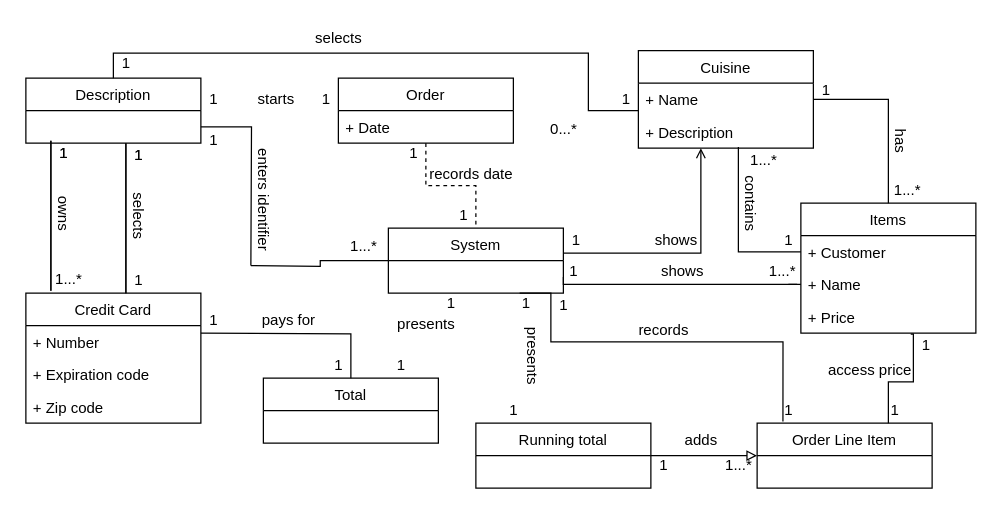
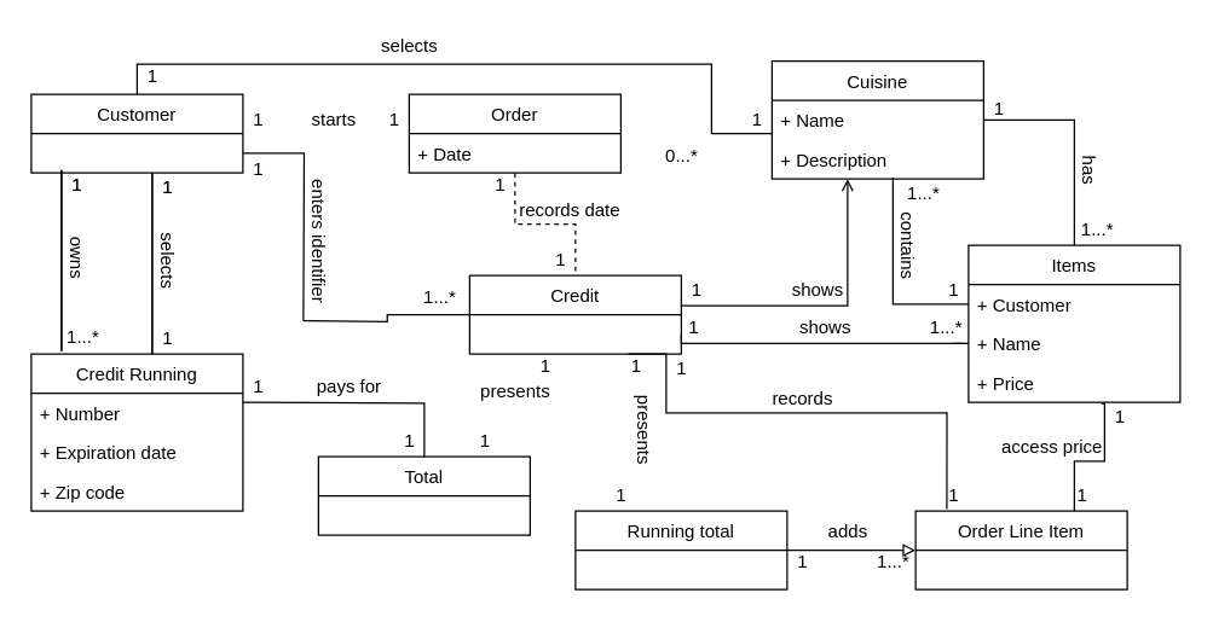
  <mxCell id="0" />
  <mxCell id="1" parent="0" />
  <mxCell id="2" style="edgeStyle=orthogonalEdgeStyle;rounded=0;orthogonalLoop=1;jettySize=auto;html=1;entryX=0.5;entryY=0;entryDx=0;entryDy=0;endArrow=none;endFill=0;" edge="1" parent="1"><mxGeometry relative="1" as="geometry"><mxPoint x="40" y="112" as="sourcePoint" /><mxPoint x="40" y="232" as="targetPoint" /></mxGeometry></mxCell>
  <mxCell id="3" style="edgeStyle=orthogonalEdgeStyle;rounded=0;orthogonalLoop=1;jettySize=auto;html=1;endArrow=none;endFill=0;entryX=0;entryY=0.846;entryDx=0;entryDy=0;entryPerimeter=0;" edge="1" parent="1" source="5" target="7"><mxGeometry relative="1" as="geometry"><mxPoint x="470" y="88" as="targetPoint" /><Array as="points"><mxPoint x="90" y="42" /><mxPoint x="470" y="42" /><mxPoint x="470" y="88" /></Array></mxGeometry></mxCell>
  <mxCell id="4" style="edgeStyle=orthogonalEdgeStyle;rounded=0;orthogonalLoop=1;jettySize=auto;html=1;exitX=1;exitY=0.75;exitDx=0;exitDy=0;endArrow=none;endFill=0;" edge="1" parent="1" source="5"><mxGeometry relative="1" as="geometry"><mxPoint x="200" y="212" as="targetPoint" /></mxGeometry></mxCell>
- <mxCell id="5" value="Description" style="swimlane;fontStyle=0;childLayout=stackLayout;horizontal=1;startSize=26;fillColor=none;horizontalStack=0;resizeParent=1;resizeParentMax=0;resizeLast=0;collapsible=1;marginBottom=0;" vertex="1" parent="1"><mxGeometry x="20" y="62" width="140" height="52" as="geometry"><mxRectangle x="100" y="60" width="90" height="26" as="alternateBounds" /></mxGeometry></mxCell>
+ <mxCell id="5" value="Customer" style="swimlane;fontStyle=0;childLayout=stackLayout;horizontal=1;startSize=26;fillColor=none;horizontalStack=0;resizeParent=1;resizeParentMax=0;resizeLast=0;collapsible=1;marginBottom=0;" vertex="1" parent="1"><mxGeometry x="20" y="62" width="140" height="52" as="geometry"><mxRectangle x="100" y="60" width="90" height="26" as="alternateBounds" /></mxGeometry></mxCell>
  <mxCell id="6" value="Cuisine" style="swimlane;fontStyle=0;childLayout=stackLayout;horizontal=1;startSize=26;fillColor=none;horizontalStack=0;resizeParent=1;resizeParentMax=0;resizeLast=0;collapsible=1;marginBottom=0;" vertex="1" parent="1"><mxGeometry x="510" y="40" width="140" height="78" as="geometry"><mxRectangle x="100" y="60" width="90" height="26" as="alternateBounds" /></mxGeometry></mxCell>
  <mxCell id="7" value="+ Name" style="text;strokeColor=none;fillColor=none;align=left;verticalAlign=top;spacingLeft=4;spacingRight=4;overflow=hidden;rotatable=0;points=[[0,0.5],[1,0.5]];portConstraint=eastwest;" vertex="1" parent="6"><mxGeometry y="26" width="140" height="26" as="geometry" /></mxCell>
  <mxCell id="8" value="+ Description" style="text;strokeColor=none;fillColor=none;align=left;verticalAlign=top;spacingLeft=4;spacingRight=4;overflow=hidden;rotatable=0;points=[[0,0.5],[1,0.5]];portConstraint=eastwest;" vertex="1" parent="6"><mxGeometry y="52" width="140" height="26" as="geometry" /></mxCell>
- <mxCell id="9" value="Credit Card" style="swimlane;fontStyle=0;childLayout=stackLayout;horizontal=1;startSize=26;fillColor=none;horizontalStack=0;resizeParent=1;resizeParentMax=0;resizeLast=0;collapsible=1;marginBottom=0;" vertex="1" parent="1"><mxGeometry x="20" y="234" width="140" height="104" as="geometry"><mxRectangle x="100" y="60" width="90" height="26" as="alternateBounds" /></mxGeometry></mxCell>
+ <mxCell id="9" value="Credit Running" style="swimlane;fontStyle=0;childLayout=stackLayout;horizontal=1;startSize=26;fillColor=none;horizontalStack=0;resizeParent=1;resizeParentMax=0;resizeLast=0;collapsible=1;marginBottom=0;" vertex="1" parent="1"><mxGeometry x="20" y="234" width="140" height="104" as="geometry"><mxRectangle x="100" y="60" width="90" height="26" as="alternateBounds" /></mxGeometry></mxCell>
  <mxCell id="10" value="+ Number" style="text;strokeColor=none;fillColor=none;align=left;verticalAlign=top;spacingLeft=4;spacingRight=4;overflow=hidden;rotatable=0;points=[[0,0.5],[1,0.5]];portConstraint=eastwest;" vertex="1" parent="9"><mxGeometry y="26" width="140" height="26" as="geometry" /></mxCell>
- <mxCell id="11" value="+ Expiration code" style="text;strokeColor=none;fillColor=none;align=left;verticalAlign=top;spacingLeft=4;spacingRight=4;overflow=hidden;rotatable=0;points=[[0,0.5],[1,0.5]];portConstraint=eastwest;" vertex="1" parent="9"><mxGeometry y="52" width="140" height="26" as="geometry" /></mxCell>
+ <mxCell id="11" value="+ Expiration date" style="text;strokeColor=none;fillColor=none;align=left;verticalAlign=top;spacingLeft=4;spacingRight=4;overflow=hidden;rotatable=0;points=[[0,0.5],[1,0.5]];portConstraint=eastwest;" vertex="1" parent="9"><mxGeometry y="52" width="140" height="26" as="geometry" /></mxCell>
  <mxCell id="12" value="+ Zip code" style="text;strokeColor=none;fillColor=none;align=left;verticalAlign=top;spacingLeft=4;spacingRight=4;overflow=hidden;rotatable=0;points=[[0,0.5],[1,0.5]];portConstraint=eastwest;" vertex="1" parent="9"><mxGeometry y="78" width="140" height="26" as="geometry" /></mxCell>
  <mxCell id="13" style="edgeStyle=orthogonalEdgeStyle;rounded=0;orthogonalLoop=1;jettySize=auto;html=1;exitX=0.75;exitY=0;exitDx=0;exitDy=0;endArrow=none;endFill=0;entryX=-0.106;entryY=0.039;entryDx=0;entryDy=0;entryPerimeter=0;" edge="1" parent="1" source="14" target="59"><mxGeometry relative="1" as="geometry"><mxPoint x="730" y="272" as="targetPoint" /><Array as="points"><mxPoint x="710" y="305" /><mxPoint x="730" y="305" /><mxPoint x="730" y="267" /></Array></mxGeometry></mxCell>
  <mxCell id="14" value="Order Line Item" style="swimlane;fontStyle=0;childLayout=stackLayout;horizontal=1;startSize=26;fillColor=none;horizontalStack=0;resizeParent=1;resizeParentMax=0;resizeLast=0;collapsible=1;marginBottom=0;" vertex="1" parent="1"><mxGeometry x="605" y="338" width="140" height="52" as="geometry"><mxRectangle x="100" y="60" width="90" height="26" as="alternateBounds" /></mxGeometry></mxCell>
  <mxCell id="15" style="edgeStyle=orthogonalEdgeStyle;rounded=0;orthogonalLoop=1;jettySize=auto;html=1;entryX=0.5;entryY=0;entryDx=0;entryDy=0;endArrow=none;endFill=0;dashed=1;" edge="1" parent="1" source="16" target="24"><mxGeometry relative="1" as="geometry" /></mxCell>
  <mxCell id="16" value="Order" style="swimlane;fontStyle=0;childLayout=stackLayout;horizontal=1;startSize=26;fillColor=none;horizontalStack=0;resizeParent=1;resizeParentMax=0;resizeLast=0;collapsible=1;marginBottom=0;" vertex="1" parent="1"><mxGeometry x="270" y="62" width="140" height="52" as="geometry"><mxRectangle x="100" y="60" width="90" height="26" as="alternateBounds" /></mxGeometry></mxCell>
  <mxCell id="17" value="+ Date" style="text;strokeColor=none;fillColor=none;align=left;verticalAlign=top;spacingLeft=4;spacingRight=4;overflow=hidden;rotatable=0;points=[[0,0.5],[1,0.5]];portConstraint=eastwest;" vertex="1" parent="16"><mxGeometry y="26" width="140" height="26" as="geometry" /></mxCell>
  <mxCell id="18" style="edgeStyle=orthogonalEdgeStyle;rounded=0;orthogonalLoop=1;jettySize=auto;html=1;exitX=1;exitY=0.5;exitDx=0;exitDy=0;entryX=0;entryY=0.5;entryDx=0;entryDy=0;endArrow=block;endFill=0;" edge="1" parent="1" source="19" target="14"><mxGeometry relative="1" as="geometry" /></mxCell>
  <mxCell id="19" value="Running total" style="swimlane;fontStyle=0;childLayout=stackLayout;horizontal=1;startSize=26;fillColor=none;horizontalStack=0;resizeParent=1;resizeParentMax=0;resizeLast=0;collapsible=1;marginBottom=0;" vertex="1" parent="1"><mxGeometry x="380" y="338" width="140" height="52" as="geometry"><mxRectangle x="100" y="60" width="90" height="26" as="alternateBounds" /></mxGeometry></mxCell>
  <mxCell id="20" style="edgeStyle=orthogonalEdgeStyle;rounded=0;orthogonalLoop=1;jettySize=auto;html=1;endArrow=open;endFill=0;" edge="1" parent="1" source="24" target="8"><mxGeometry relative="1" as="geometry"><mxPoint x="580" y="122" as="targetPoint" /><Array as="points"><mxPoint x="560" y="202" /></Array></mxGeometry></mxCell>
  <mxCell id="21" style="edgeStyle=orthogonalEdgeStyle;rounded=0;orthogonalLoop=1;jettySize=auto;html=1;exitX=0.75;exitY=1;exitDx=0;exitDy=0;entryX=0.283;entryY=0.939;entryDx=0;entryDy=0;entryPerimeter=0;endArrow=none;endFill=0;" edge="1" parent="1" source="24" target="60"><mxGeometry relative="1" as="geometry"><Array as="points"><mxPoint x="440" y="234" /><mxPoint x="440" y="273" /><mxPoint x="626" y="273" /></Array></mxGeometry></mxCell>
  <mxCell id="22" style="edgeStyle=orthogonalEdgeStyle;rounded=0;orthogonalLoop=1;jettySize=auto;html=1;exitX=1;exitY=0.75;exitDx=0;exitDy=0;endArrow=none;endFill=0;" edge="1" parent="1" source="24"><mxGeometry relative="1" as="geometry"><mxPoint x="637" y="227" as="targetPoint" /><Array as="points"><mxPoint x="450" y="227" /><mxPoint x="637" y="227" /></Array></mxGeometry></mxCell>
  <mxCell id="23" style="edgeStyle=orthogonalEdgeStyle;rounded=0;orthogonalLoop=1;jettySize=auto;html=1;exitX=0;exitY=0.5;exitDx=0;exitDy=0;endArrow=none;endFill=0;" edge="1" parent="1" source="24"><mxGeometry relative="1" as="geometry"><mxPoint x="200" y="212" as="targetPoint" /></mxGeometry></mxCell>
- <mxCell id="24" value="System" style="swimlane;fontStyle=0;childLayout=stackLayout;horizontal=1;startSize=26;fillColor=none;horizontalStack=0;resizeParent=1;resizeParentMax=0;resizeLast=0;collapsible=1;marginBottom=0;" vertex="1" parent="1"><mxGeometry x="310" y="182" width="140" height="52" as="geometry"><mxRectangle x="100" y="60" width="90" height="26" as="alternateBounds" /></mxGeometry></mxCell>
+ <mxCell id="24" value="Credit" style="swimlane;fontStyle=0;childLayout=stackLayout;horizontal=1;startSize=26;fillColor=none;horizontalStack=0;resizeParent=1;resizeParentMax=0;resizeLast=0;collapsible=1;marginBottom=0;" vertex="1" parent="1"><mxGeometry x="310" y="182" width="140" height="52" as="geometry"><mxRectangle x="100" y="60" width="90" height="26" as="alternateBounds" /></mxGeometry></mxCell>
  <mxCell id="25" value="Items" style="swimlane;fontStyle=0;childLayout=stackLayout;horizontal=1;startSize=26;fillColor=none;horizontalStack=0;resizeParent=1;resizeParentMax=0;resizeLast=0;collapsible=1;marginBottom=0;" vertex="1" parent="1"><mxGeometry x="640" y="162" width="140" height="104" as="geometry"><mxRectangle x="100" y="60" width="90" height="26" as="alternateBounds" /></mxGeometry></mxCell>
  <mxCell id="26" value="+ Customer" style="text;strokeColor=none;fillColor=none;align=left;verticalAlign=top;spacingLeft=4;spacingRight=4;overflow=hidden;rotatable=0;points=[[0,0.5],[1,0.5]];portConstraint=eastwest;" vertex="1" parent="25"><mxGeometry y="26" width="140" height="26" as="geometry" /></mxCell>
  <mxCell id="27" value="+ Name" style="text;strokeColor=none;fillColor=none;align=left;verticalAlign=top;spacingLeft=4;spacingRight=4;overflow=hidden;rotatable=0;points=[[0,0.5],[1,0.5]];portConstraint=eastwest;" vertex="1" parent="25"><mxGeometry y="52" width="140" height="26" as="geometry" /></mxCell>
  <mxCell id="28" value="+ Price" style="text;strokeColor=none;fillColor=none;align=left;verticalAlign=top;spacingLeft=4;spacingRight=4;overflow=hidden;rotatable=0;points=[[0,0.5],[1,0.5]];portConstraint=eastwest;" vertex="1" parent="25"><mxGeometry y="78" width="140" height="26" as="geometry" /></mxCell>
  <mxCell id="29" value="Total" style="swimlane;fontStyle=0;childLayout=stackLayout;horizontal=1;startSize=26;fillColor=none;horizontalStack=0;resizeParent=1;resizeParentMax=0;resizeLast=0;collapsible=1;marginBottom=0;" vertex="1" parent="1"><mxGeometry x="210" y="302" width="140" height="52" as="geometry"><mxRectangle x="100" y="60" width="90" height="26" as="alternateBounds" /></mxGeometry></mxCell>
  <mxCell id="30" value="1...*" style="text;html=1;align=center;verticalAlign=middle;resizable=0;points=[];autosize=1;" vertex="1" parent="1"><mxGeometry x="34" y="213" width="40" height="20" as="geometry" /></mxCell>
  <mxCell id="31" value="1" style="text;html=1;align=center;verticalAlign=middle;resizable=0;points=[];autosize=1;" vertex="1" parent="1"><mxGeometry x="40" y="112" width="20" height="20" as="geometry" /></mxCell>
  <mxCell id="32" value="owns" style="text;html=1;align=center;verticalAlign=middle;resizable=0;points=[];autosize=1;rotation=90;" vertex="1" parent="1"><mxGeometry x="30" y="160" width="40" height="20" as="geometry" /></mxCell>
  <mxCell id="33" value="starts" style="text;html=1;align=center;verticalAlign=middle;resizable=0;points=[];autosize=1;rotation=0;" vertex="1" parent="1"><mxGeometry x="200" y="69" width="40" height="20" as="geometry" /></mxCell>
  <mxCell id="34" value="1" style="text;html=1;align=center;verticalAlign=middle;resizable=0;points=[];autosize=1;" vertex="1" parent="1"><mxGeometry x="160" y="69" width="20" height="20" as="geometry" /></mxCell>
  <mxCell id="35" value="1" style="text;html=1;align=center;verticalAlign=middle;resizable=0;points=[];autosize=1;" vertex="1" parent="1"><mxGeometry x="250" y="69" width="20" height="20" as="geometry" /></mxCell>
  <mxCell id="36" value="1" style="text;html=1;align=center;verticalAlign=middle;resizable=0;points=[];autosize=1;" vertex="1" parent="1"><mxGeometry x="450" y="182" width="20" height="20" as="geometry" /></mxCell>
  <mxCell id="37" value="shows" style="text;html=1;align=center;verticalAlign=middle;resizable=0;points=[];autosize=1;rotation=0;" vertex="1" parent="1"><mxGeometry x="515" y="182" width="50" height="20" as="geometry" /></mxCell>
  <mxCell id="38" value="0...*" style="text;html=1;align=center;verticalAlign=middle;resizable=0;points=[];autosize=1;" vertex="1" parent="1"><mxGeometry x="430" y="93" width="40" height="20" as="geometry" /></mxCell>
  <mxCell id="39" style="edgeStyle=orthogonalEdgeStyle;rounded=0;orthogonalLoop=1;jettySize=auto;html=1;entryX=0.5;entryY=0;entryDx=0;entryDy=0;endArrow=none;endFill=0;" edge="1" parent="1" source="7" target="25"><mxGeometry relative="1" as="geometry" /></mxCell>
  <mxCell id="40" value="has" style="text;html=1;align=center;verticalAlign=middle;resizable=0;points=[];autosize=1;rotation=90;" vertex="1" parent="1"><mxGeometry x="705" y="102" width="30" height="20" as="geometry" /></mxCell>
  <mxCell id="41" value="1" style="text;html=1;align=center;verticalAlign=middle;resizable=0;points=[];autosize=1;" vertex="1" parent="1"><mxGeometry x="650" y="62" width="20" height="20" as="geometry" /></mxCell>
  <mxCell id="42" value="1...*" style="text;html=1;align=center;verticalAlign=middle;resizable=0;points=[];autosize=1;" vertex="1" parent="1"><mxGeometry x="705" y="142" width="40" height="20" as="geometry" /></mxCell>
  <mxCell id="43" style="edgeStyle=orthogonalEdgeStyle;rounded=0;orthogonalLoop=1;jettySize=auto;html=1;endArrow=none;endFill=0;" edge="1" parent="1" source="26"><mxGeometry relative="1" as="geometry"><mxPoint x="590" y="117" as="targetPoint" /><Array as="points"><mxPoint x="590" y="201" /><mxPoint x="590" y="117" /></Array></mxGeometry></mxCell>
  <mxCell id="44" value="1...*" style="text;html=1;align=center;verticalAlign=middle;resizable=0;points=[];autosize=1;" vertex="1" parent="1"><mxGeometry x="590" y="118" width="40" height="20" as="geometry" /></mxCell>
  <mxCell id="45" value="1" style="text;html=1;align=center;verticalAlign=middle;resizable=0;points=[];autosize=1;" vertex="1" parent="1"><mxGeometry x="620" y="182" width="20" height="20" as="geometry" /></mxCell>
  <mxCell id="46" value="contains" style="text;html=1;align=center;verticalAlign=middle;resizable=0;points=[];autosize=1;rotation=90;" vertex="1" parent="1"><mxGeometry x="570" y="152" width="60" height="20" as="geometry" /></mxCell>
  <mxCell id="47" value="selects" style="text;html=1;align=center;verticalAlign=middle;resizable=0;points=[];autosize=1;rotation=0;" vertex="1" parent="1"><mxGeometry x="245" y="20" width="50" height="20" as="geometry" /></mxCell>
  <mxCell id="48" value="1" style="text;html=1;align=center;verticalAlign=middle;resizable=0;points=[];autosize=1;" vertex="1" parent="1"><mxGeometry x="90" y="40" width="20" height="20" as="geometry" /></mxCell>
  <mxCell id="49" value="1" style="text;html=1;align=center;verticalAlign=middle;resizable=0;points=[];autosize=1;" vertex="1" parent="1"><mxGeometry x="490" y="69" width="20" height="20" as="geometry" /></mxCell>
  <mxCell id="50" value="records date" style="text;html=1;align=center;verticalAlign=middle;resizable=0;points=[];autosize=1;rotation=0;" vertex="1" parent="1"><mxGeometry x="336" y="129" width="80" height="20" as="geometry" /></mxCell>
  <mxCell id="51" value="1" style="text;html=1;align=center;verticalAlign=middle;resizable=0;points=[];autosize=1;" vertex="1" parent="1"><mxGeometry x="320" y="112" width="20" height="20" as="geometry" /></mxCell>
  <mxCell id="52" value="1" style="text;html=1;align=center;verticalAlign=middle;resizable=0;points=[];autosize=1;" vertex="1" parent="1"><mxGeometry x="360" y="162" width="20" height="20" as="geometry" /></mxCell>
  <mxCell id="53" value="1" style="text;html=1;align=center;verticalAlign=middle;resizable=0;points=[];autosize=1;" vertex="1" parent="1"><mxGeometry x="440" y="234" width="20" height="20" as="geometry" /></mxCell>
  <mxCell id="54" value="records" style="text;html=1;align=center;verticalAlign=middle;resizable=0;points=[];autosize=1;rotation=0;" vertex="1" parent="1"><mxGeometry x="500" y="254" width="60" height="20" as="geometry" /></mxCell>
  <mxCell id="55" value="presents" style="text;html=1;align=center;verticalAlign=middle;resizable=0;points=[];autosize=1;rotation=90;" vertex="1" parent="1"><mxGeometry x="395" y="274" width="60" height="20" as="geometry" /></mxCell>
  <mxCell id="56" value="1" style="text;html=1;align=center;verticalAlign=middle;resizable=0;points=[];autosize=1;" vertex="1" parent="1"><mxGeometry x="410" y="232" width="20" height="20" as="geometry" /></mxCell>
  <mxCell id="57" value="1" style="text;html=1;align=center;verticalAlign=middle;resizable=0;points=[];autosize=1;" vertex="1" parent="1"><mxGeometry x="400" y="318" width="20" height="20" as="geometry" /></mxCell>
  <mxCell id="58" value="access price" style="text;html=1;align=center;verticalAlign=middle;resizable=0;points=[];autosize=1;rotation=0;" vertex="1" parent="1"><mxGeometry x="655" y="286" width="80" height="20" as="geometry" /></mxCell>
  <mxCell id="59" value="1" style="text;html=1;align=center;verticalAlign=middle;resizable=0;points=[];autosize=1;" vertex="1" parent="1"><mxGeometry x="730" y="266" width="20" height="20" as="geometry" /></mxCell>
  <mxCell id="60" value="1" style="text;html=1;align=center;verticalAlign=middle;resizable=0;points=[];autosize=1;" vertex="1" parent="1"><mxGeometry x="620" y="318" width="20" height="20" as="geometry" /></mxCell>
  <mxCell id="61" value="adds" style="text;html=1;align=center;verticalAlign=middle;resizable=0;points=[];autosize=1;rotation=0;" vertex="1" parent="1"><mxGeometry x="540" y="342" width="40" height="20" as="geometry" /></mxCell>
  <mxCell id="62" value="1" style="text;html=1;align=center;verticalAlign=middle;resizable=0;points=[];autosize=1;" vertex="1" parent="1"><mxGeometry x="520" y="362" width="20" height="20" as="geometry" /></mxCell>
  <mxCell id="63" value="1...*" style="text;html=1;align=center;verticalAlign=middle;resizable=0;points=[];autosize=1;" vertex="1" parent="1"><mxGeometry x="570" y="362" width="40" height="20" as="geometry" /></mxCell>
  <mxCell id="64" value="1" style="text;html=1;align=center;verticalAlign=middle;resizable=0;points=[];autosize=1;" vertex="1" parent="1"><mxGeometry x="705" y="318" width="20" height="20" as="geometry" /></mxCell>
  <mxCell id="65" value="1" style="text;html=1;align=center;verticalAlign=middle;resizable=0;points=[];autosize=1;" vertex="1" parent="1"><mxGeometry x="40" y="112" width="20" height="20" as="geometry" /></mxCell>
  <mxCell id="66" style="edgeStyle=orthogonalEdgeStyle;rounded=0;orthogonalLoop=1;jettySize=auto;html=1;entryX=0.5;entryY=0;entryDx=0;entryDy=0;endArrow=none;endFill=0;" edge="1" parent="1"><mxGeometry relative="1" as="geometry"><mxPoint x="40" y="112" as="sourcePoint" /><mxPoint x="40" y="232" as="targetPoint" /></mxGeometry></mxCell>
  <mxCell id="67" style="edgeStyle=orthogonalEdgeStyle;rounded=0;orthogonalLoop=1;jettySize=auto;html=1;entryX=0.5;entryY=0;entryDx=0;entryDy=0;endArrow=none;endFill=0;" edge="1" parent="1"><mxGeometry relative="1" as="geometry"><mxPoint x="100" y="114" as="sourcePoint" /><mxPoint x="100" y="234" as="targetPoint" /></mxGeometry></mxCell>
  <mxCell id="68" value="1" style="text;html=1;align=center;verticalAlign=middle;resizable=0;points=[];autosize=1;" vertex="1" parent="1"><mxGeometry x="100" y="214" width="20" height="20" as="geometry" /></mxCell>
  <mxCell id="69" value="1" style="text;html=1;align=center;verticalAlign=middle;resizable=0;points=[];autosize=1;" vertex="1" parent="1"><mxGeometry x="100" y="114" width="20" height="20" as="geometry" /></mxCell>
  <mxCell id="70" value="selects" style="text;html=1;align=center;verticalAlign=middle;resizable=0;points=[];autosize=1;rotation=90;" vertex="1" parent="1"><mxGeometry x="85" y="162" width="50" height="20" as="geometry" /></mxCell>
  <mxCell id="71" value="1" style="text;html=1;align=center;verticalAlign=middle;resizable=0;points=[];autosize=1;" vertex="1" parent="1"><mxGeometry x="100" y="114" width="20" height="20" as="geometry" /></mxCell>
  <mxCell id="72" style="edgeStyle=orthogonalEdgeStyle;rounded=0;orthogonalLoop=1;jettySize=auto;html=1;entryX=0.5;entryY=0;entryDx=0;entryDy=0;endArrow=none;endFill=0;" edge="1" parent="1"><mxGeometry relative="1" as="geometry"><mxPoint x="100" y="114" as="sourcePoint" /><mxPoint x="100" y="234" as="targetPoint" /></mxGeometry></mxCell>
  <mxCell id="73" style="edgeStyle=orthogonalEdgeStyle;rounded=0;orthogonalLoop=1;jettySize=auto;html=1;exitX=1;exitY=0.5;exitDx=0;exitDy=0;endArrow=none;endFill=0;entryX=0.5;entryY=0;entryDx=0;entryDy=0;" edge="1" parent="1" target="29"><mxGeometry relative="1" as="geometry"><mxPoint x="280" y="115" as="targetPoint" /><mxPoint x="160" y="266" as="sourcePoint" /></mxGeometry></mxCell>
  <mxCell id="74" value="presents" style="text;html=1;align=center;verticalAlign=middle;resizable=0;points=[];autosize=1;rotation=0;" vertex="1" parent="1"><mxGeometry x="310" y="249" width="60" height="20" as="geometry" /></mxCell>
  <mxCell id="75" value="1" style="text;html=1;align=center;verticalAlign=middle;resizable=0;points=[];autosize=1;" vertex="1" parent="1"><mxGeometry x="350" y="232" width="20" height="20" as="geometry" /></mxCell>
  <mxCell id="76" value="1" style="text;html=1;align=center;verticalAlign=middle;resizable=0;points=[];autosize=1;" vertex="1" parent="1"><mxGeometry x="310" y="282" width="20" height="20" as="geometry" /></mxCell>
  <mxCell id="77" value="1" style="text;html=1;align=center;verticalAlign=middle;resizable=0;points=[];autosize=1;" vertex="1" parent="1"><mxGeometry x="160" y="246" width="20" height="20" as="geometry" /></mxCell>
  <mxCell id="78" value="pays for" style="text;html=1;align=center;verticalAlign=middle;resizable=0;points=[];autosize=1;rotation=0;" vertex="1" parent="1"><mxGeometry x="200" y="246" width="60" height="20" as="geometry" /></mxCell>
  <mxCell id="79" value="1" style="text;html=1;align=center;verticalAlign=middle;resizable=0;points=[];autosize=1;" vertex="1" parent="1"><mxGeometry x="260" y="282" width="20" height="20" as="geometry" /></mxCell>
  <mxCell id="80" style="edgeStyle=orthogonalEdgeStyle;rounded=0;orthogonalLoop=1;jettySize=auto;html=1;exitX=0;exitY=0.5;exitDx=0;exitDy=0;endArrow=none;endFill=0;" edge="1" parent="1" source="27"><mxGeometry relative="1" as="geometry"><mxPoint x="630" y="226.778" as="targetPoint" /></mxGeometry></mxCell>
  <mxCell id="81" value="shows" style="text;html=1;align=center;verticalAlign=middle;resizable=0;points=[];autosize=1;rotation=0;" vertex="1" parent="1"><mxGeometry x="520" y="207" width="50" height="20" as="geometry" /></mxCell>
  <mxCell id="82" value="1" style="text;html=1;align=center;verticalAlign=middle;resizable=0;points=[];autosize=1;" vertex="1" parent="1"><mxGeometry x="448" y="207" width="20" height="20" as="geometry" /></mxCell>
  <mxCell id="83" value="1...*" style="text;html=1;align=center;verticalAlign=middle;resizable=0;points=[];autosize=1;" vertex="1" parent="1"><mxGeometry x="605" y="207" width="40" height="20" as="geometry" /></mxCell>
  <mxCell id="84" value="enters identifier" style="text;html=1;align=center;verticalAlign=middle;resizable=0;points=[];autosize=1;rotation=90;" vertex="1" parent="1"><mxGeometry x="160" y="149" width="100" height="20" as="geometry" /></mxCell>
  <mxCell id="85" value="1" style="text;html=1;align=center;verticalAlign=middle;resizable=0;points=[];autosize=1;" vertex="1" parent="1"><mxGeometry x="160" y="102" width="20" height="20" as="geometry" /></mxCell>
  <mxCell id="86" value="1...*" style="text;html=1;align=center;verticalAlign=middle;resizable=0;points=[];autosize=1;" vertex="1" parent="1"><mxGeometry x="270" y="187" width="40" height="20" as="geometry" /></mxCell>
